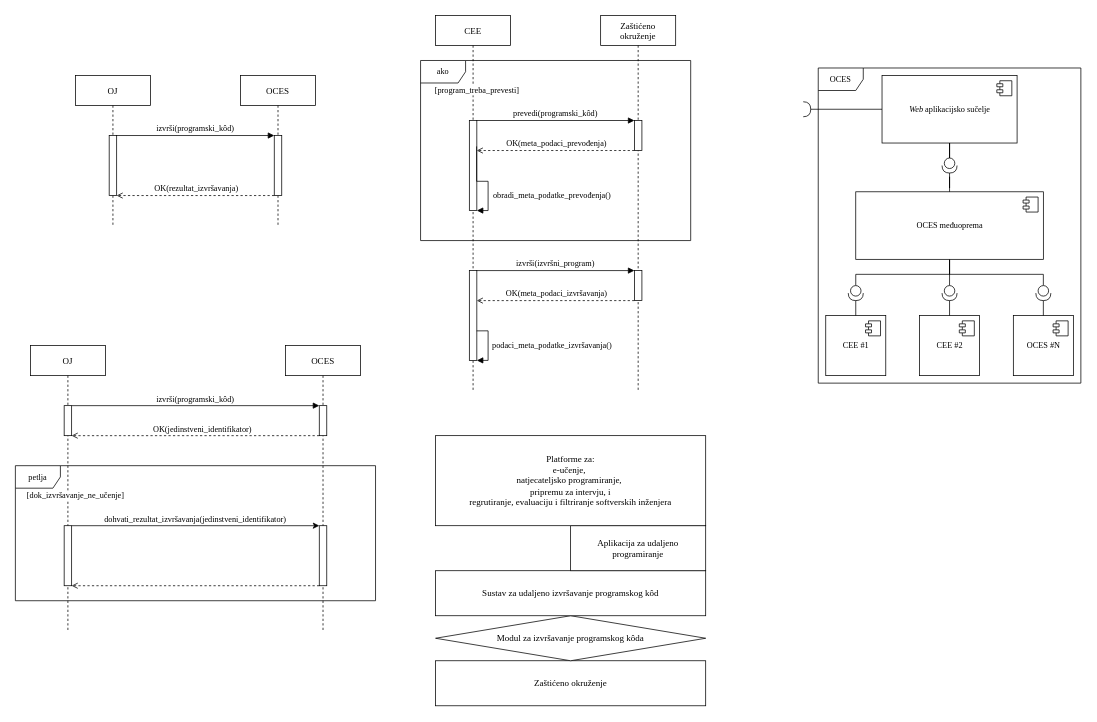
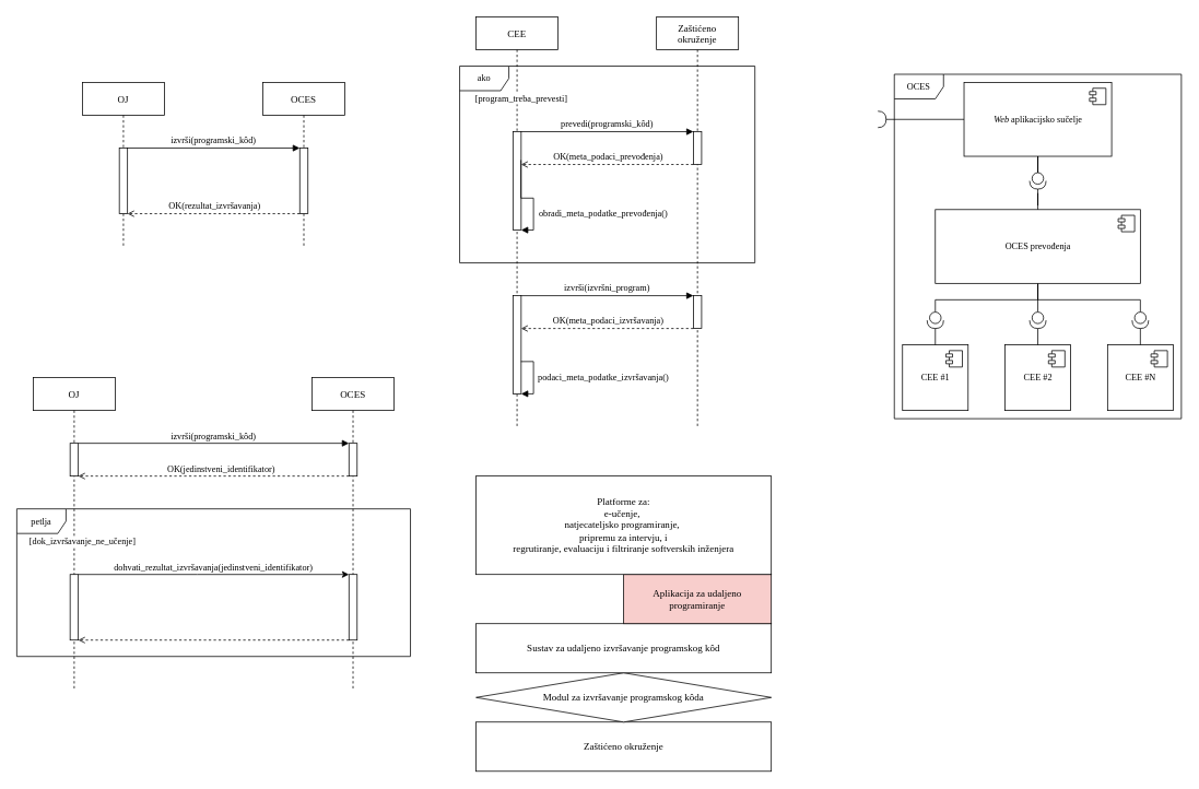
  <mxCell id="0" />
  <mxCell id="1" parent="0" />
  <mxCell id="2" value="OCES" style="shape=umlFrame;whiteSpace=wrap;html=1;labelBackgroundColor=#ffffff;fontFamily=Times New Roman;fontSize=11;align=center;verticalAlign=middle;" parent="1" vertex="1"><mxGeometry x="1090" y="90" width="350" height="420" as="geometry" /></mxCell>
  <mxCell id="3" value="petlja" style="shape=umlFrame;whiteSpace=wrap;html=1;verticalAlign=middle;fontFamily=Times New Roman;fontSize=11;" parent="1" vertex="1"><mxGeometry x="20" y="620" width="480" height="180" as="geometry" /></mxCell>
  <mxCell id="4" value="OJ" style="shape=umlLifeline;perimeter=lifelinePerimeter;container=1;collapsible=0;recursiveResize=0;rounded=0;shadow=0;strokeWidth=1;fontFamily=Times New Roman;" parent="1" vertex="1"><mxGeometry x="100" y="100" width="100" height="200" as="geometry" /></mxCell>
  <mxCell id="5" value="" style="points=[];perimeter=orthogonalPerimeter;rounded=0;shadow=0;strokeWidth=1;fontFamily=Times New Roman;" parent="4" vertex="1"><mxGeometry x="45" y="80" width="10" height="80" as="geometry" /></mxCell>
  <mxCell id="6" value="OCES" style="shape=umlLifeline;perimeter=lifelinePerimeter;container=1;collapsible=0;recursiveResize=0;rounded=0;shadow=0;strokeWidth=1;fontFamily=Times New Roman;" parent="1" vertex="1"><mxGeometry x="320" y="100" width="100" height="200" as="geometry" /></mxCell>
  <mxCell id="7" value="" style="points=[];perimeter=orthogonalPerimeter;rounded=0;shadow=0;strokeWidth=1;fontFamily=Times New Roman;" parent="6" vertex="1"><mxGeometry x="45" y="80" width="10" height="80" as="geometry" /></mxCell>
  <mxCell id="8" value="izvrši(programski_kôd)" style="verticalAlign=bottom;endArrow=block;entryX=0;entryY=0;shadow=0;strokeWidth=1;fontFamily=Times New Roman;" parent="1" source="5" target="7" edge="1"><mxGeometry relative="1" as="geometry"><mxPoint x="235" y="180" as="sourcePoint" /></mxGeometry></mxCell>
  <mxCell id="9" value="" style="edgeStyle=orthogonalEdgeStyle;rounded=0;orthogonalLoop=1;jettySize=auto;dashed=1;endArrow=open;endFill=0;verticalAlign=bottom;fontFamily=Times New Roman;" parent="1" source="7" target="5" edge="1"><mxGeometry relative="1" as="geometry"><Array as="points"><mxPoint x="330" y="260" /><mxPoint x="330" y="260" /></Array></mxGeometry></mxCell>
  <mxCell id="10" value="OK(rezultat_izvršavanja)" style="edgeLabel;html=1;align=center;verticalAlign=middle;resizable=0;points=[];fontFamily=Times New Roman;" parent="9" vertex="1" connectable="0"><mxGeometry x="-0.14" y="-2" relative="1" as="geometry"><mxPoint x="-15" y="-8" as="offset" /></mxGeometry></mxCell>
  <mxCell id="11" value="OJ" style="shape=umlLifeline;perimeter=lifelinePerimeter;container=1;collapsible=0;recursiveResize=0;rounded=0;shadow=0;strokeWidth=1;fontFamily=Times New Roman;" parent="1" vertex="1"><mxGeometry x="40" y="460" width="100" height="380" as="geometry" /></mxCell>
  <mxCell id="12" value="" style="points=[];perimeter=orthogonalPerimeter;rounded=0;shadow=0;strokeWidth=1;fontFamily=Times New Roman;" parent="11" vertex="1"><mxGeometry x="45" y="80" width="10" height="40" as="geometry" /></mxCell>
  <mxCell id="13" value="[dok_izvršavanje_ne_učenje]" style="text;html=1;align=center;verticalAlign=middle;resizable=0;points=[];autosize=1;strokeColor=none;fontSize=11;fontFamily=Times New Roman;labelBackgroundColor=#ffffff;" parent="11" vertex="1"><mxGeometry x="-10" y="190" width="140" height="20" as="geometry" /></mxCell>
  <mxCell id="14" value="OCES" style="shape=umlLifeline;perimeter=lifelinePerimeter;container=1;collapsible=0;recursiveResize=0;rounded=0;shadow=0;strokeWidth=1;fontFamily=Times New Roman;" parent="1" vertex="1"><mxGeometry x="380" y="460" width="100" height="380" as="geometry" /></mxCell>
  <mxCell id="15" value="" style="points=[];perimeter=orthogonalPerimeter;rounded=0;shadow=0;strokeWidth=1;fontFamily=Times New Roman;" parent="14" vertex="1"><mxGeometry x="45" y="80" width="10" height="40" as="geometry" /></mxCell>
  <mxCell id="16" value="" style="points=[];perimeter=orthogonalPerimeter;rounded=0;shadow=0;strokeWidth=1;fontFamily=Times New Roman;" parent="14" vertex="1"><mxGeometry x="-295" y="240" width="10" height="80" as="geometry" /></mxCell>
  <mxCell id="17" style="edgeStyle=orthogonalEdgeStyle;rounded=0;orthogonalLoop=1;jettySize=auto;html=0;endArrow=open;endFill=0;verticalAlign=bottom;dashed=1;fontFamily=Times New Roman;" parent="14" source="18" target="16" edge="1"><mxGeometry relative="1" as="geometry"><Array as="points"><mxPoint x="-130" y="320" /><mxPoint x="-130" y="320" /></Array></mxGeometry></mxCell>
  <mxCell id="18" value="" style="points=[];perimeter=orthogonalPerimeter;rounded=0;shadow=0;strokeWidth=1;fontFamily=Times New Roman;" parent="14" vertex="1"><mxGeometry x="45" y="240" width="10" height="80" as="geometry" /></mxCell>
  <mxCell id="19" value="dohvati_rezultat_izvršavanja(jedinstveni_identifikator)" style="edgeStyle=orthogonalEdgeStyle;rounded=0;orthogonalLoop=1;jettySize=auto;html=0;endArrow=classic;endFill=1;verticalAlign=bottom;fontFamily=Times New Roman;" parent="14" source="16" target="18" edge="1"><mxGeometry relative="1" as="geometry"><Array as="points"><mxPoint x="-140" y="240" /><mxPoint x="-140" y="240" /></Array></mxGeometry></mxCell>
  <mxCell id="20" value="izvrši(programski_kôd)" style="verticalAlign=bottom;endArrow=block;entryX=0;entryY=0;shadow=0;strokeWidth=1;fontFamily=Times New Roman;" parent="1" source="12" target="15" edge="1"><mxGeometry relative="1" as="geometry"><mxPoint x="175" y="540" as="sourcePoint" /></mxGeometry></mxCell>
  <mxCell id="21" value="" style="edgeStyle=orthogonalEdgeStyle;rounded=0;orthogonalLoop=1;jettySize=auto;dashed=1;endArrow=open;endFill=0;verticalAlign=bottom;fontFamily=Times New Roman;" parent="1" source="15" target="12" edge="1"><mxGeometry relative="1" as="geometry"><Array as="points"><mxPoint x="230" y="580" /><mxPoint x="230" y="580" /></Array></mxGeometry></mxCell>
  <mxCell id="22" value="OK(jedinstveni_identifikator)" style="edgeLabel;html=1;align=center;verticalAlign=middle;resizable=0;points=[];fontFamily=Times New Roman;" parent="21" vertex="1" connectable="0"><mxGeometry x="-0.14" y="-2" relative="1" as="geometry"><mxPoint x="-15" y="-8" as="offset" /></mxGeometry></mxCell>
  <mxCell id="23" value="&lt;font face=&quot;Times New Roman&quot;&gt;Zaštićeno okruženje&lt;/font&gt;" style="rounded=0;whiteSpace=wrap;html=1;verticalAlign=middle;" parent="1" vertex="1"><mxGeometry x="580" y="880" width="360" height="60" as="geometry" /></mxCell>
  <mxCell id="24" value="&lt;font face=&quot;Times New Roman&quot;&gt;Modul za izvršavanje programskog kôda&lt;/font&gt;" style="rhombus;whiteSpace=wrap;html=1;verticalAlign=middle;" parent="1" vertex="1"><mxGeometry x="580" y="820" width="360" height="60" as="geometry" /></mxCell>
  <mxCell id="25" value="&lt;span style=&quot;font-family: &amp;#34;times new roman&amp;#34;&quot;&gt;Sustav za udaljeno izvršavanje programskog kôd&lt;/span&gt;" style="rounded=0;whiteSpace=wrap;html=1;verticalAlign=middle;" parent="1" vertex="1"><mxGeometry x="580" y="760" width="360" height="60" as="geometry" /></mxCell>
- <mxCell id="26" value="&lt;span style=&quot;font-family: &amp;#34;times new roman&amp;#34;&quot;&gt;Aplikacija za udaljeno programiranje&lt;/span&gt;" style="rounded=0;whiteSpace=wrap;html=1;verticalAlign=middle;" parent="1" vertex="1"><mxGeometry x="760" y="700" width="180" height="60" as="geometry" /></mxCell>
+ <mxCell id="26" value="&lt;span style=&quot;font-family: &amp;#34;times new roman&amp;#34;&quot;&gt;Aplikacija za udaljeno programiranje&lt;/span&gt;" style="rounded=0;whiteSpace=wrap;html=1;verticalAlign=middle;fillColor=#f8cecc;" parent="1" vertex="1"><mxGeometry x="760" y="700" width="180" height="60" as="geometry" /></mxCell>
  <mxCell id="27" value="&lt;div&gt;&lt;span style=&quot;font-family: &amp;#34;times new roman&amp;#34;&quot;&gt;Platforme za:&lt;/span&gt;&lt;/div&gt;&lt;span style=&quot;font-family: &amp;#34;times new roman&amp;#34;&quot;&gt;&lt;div&gt;&lt;span&gt;e-učenje,&amp;nbsp;&lt;/span&gt;&lt;/div&gt;&lt;/span&gt;&lt;span style=&quot;font-family: &amp;#34;times new roman&amp;#34;&quot;&gt;&lt;div&gt;&lt;span&gt;natjecateljsko programiranje,&amp;nbsp;&lt;/span&gt;&lt;/div&gt;&lt;/span&gt;&lt;span style=&quot;font-family: &amp;#34;times new roman&amp;#34;&quot;&gt;&lt;div&gt;&lt;span&gt;pripremu za intervju, i&lt;/span&gt;&lt;/div&gt;&lt;/span&gt;&lt;span style=&quot;font-family: &amp;#34;times new roman&amp;#34;&quot;&gt;&lt;div&gt;&lt;span&gt;regrutiranje, evaluaciju i filtriranje softverskih inženjera&lt;/span&gt;&lt;/div&gt;&lt;/span&gt;" style="rounded=0;whiteSpace=wrap;html=1;verticalAlign=middle;align=center;" parent="1" vertex="1"><mxGeometry x="580" y="580" width="360" height="120" as="geometry" /></mxCell>
  <mxCell id="28" value="CEE" style="shape=umlLifeline;perimeter=lifelinePerimeter;container=1;collapsible=0;recursiveResize=0;rounded=0;shadow=0;strokeWidth=1;fontFamily=Times New Roman;" parent="1" vertex="1"><mxGeometry x="580" width="100" height="500" as="geometry" y="20" /></mxCell>
  <mxCell id="29" value="" style="points=[];perimeter=orthogonalPerimeter;rounded=0;shadow=0;strokeWidth=1;fontFamily=Times New Roman;" parent="28" vertex="1"><mxGeometry x="45" y="140" width="10" height="120" as="geometry" /></mxCell>
  <mxCell id="30" style="edgeStyle=orthogonalEdgeStyle;rounded=0;orthogonalLoop=1;jettySize=auto;html=0;fontFamily=Times New Roman;endArrow=block;endFill=1;verticalAlign=bottom;exitX=0.967;exitY=0.288;exitDx=0;exitDy=0;exitPerimeter=0;" parent="28" source="29" edge="1"><mxGeometry relative="1" as="geometry"><mxPoint x="55" y="260" as="targetPoint" /><Array as="points"><mxPoint x="70" y="221" /><mxPoint x="70" y="260" /></Array></mxGeometry></mxCell>
  <mxCell id="31" value="" style="points=[];perimeter=orthogonalPerimeter;rounded=0;shadow=0;strokeWidth=1;fontFamily=Times New Roman;" parent="28" vertex="1"><mxGeometry x="45" y="340" width="10" height="120" as="geometry" /></mxCell>
  <mxCell id="32" value="Zaštićeno&#10;okruženje" style="shape=umlLifeline;perimeter=lifelinePerimeter;container=1;collapsible=0;recursiveResize=0;rounded=0;shadow=0;strokeWidth=1;fontFamily=Times New Roman;" parent="1" vertex="1"><mxGeometry x="800" width="100" height="500" as="geometry" y="20" /></mxCell>
  <mxCell id="33" value="" style="points=[];perimeter=orthogonalPerimeter;rounded=0;shadow=0;strokeWidth=1;fontFamily=Times New Roman;" parent="32" vertex="1"><mxGeometry x="45" y="140" width="10" height="40" as="geometry" /></mxCell>
  <mxCell id="34" value="" style="points=[];perimeter=orthogonalPerimeter;rounded=0;shadow=0;strokeWidth=1;fontFamily=Times New Roman;" parent="32" vertex="1"><mxGeometry x="45" y="340" width="10" height="40" as="geometry" /></mxCell>
  <mxCell id="35" value="izvrši(izvršni_program)" style="verticalAlign=bottom;endArrow=block;entryX=0;entryY=0;shadow=0;strokeWidth=1;fontFamily=Times New Roman;" parent="32" target="34" edge="1"><mxGeometry relative="1" as="geometry"><mxPoint x="-165" y="340" as="sourcePoint" /></mxGeometry></mxCell>
  <mxCell id="36" value="" style="edgeStyle=orthogonalEdgeStyle;rounded=0;orthogonalLoop=1;jettySize=auto;dashed=1;endArrow=open;endFill=0;verticalAlign=bottom;fontFamily=Times New Roman;" parent="32" source="34" edge="1"><mxGeometry relative="1" as="geometry"><Array as="points"><mxPoint x="10" y="380" /><mxPoint x="10" y="380" /></Array><mxPoint x="-165" y="380" as="targetPoint" /></mxGeometry></mxCell>
  <mxCell id="37" value="OK(meta_podaci_izvršavanja)" style="edgeLabel;html=1;align=center;verticalAlign=middle;resizable=0;points=[];fontFamily=Times New Roman;fontSize=11;" parent="36" vertex="1" connectable="0"><mxGeometry x="-0.14" y="-2" relative="1" as="geometry"><mxPoint x="-15" y="-8" as="offset" /></mxGeometry></mxCell>
  <mxCell id="38" value="prevedi(programski_kôd)" style="verticalAlign=bottom;endArrow=block;entryX=0;entryY=0;shadow=0;strokeWidth=1;fontFamily=Times New Roman;" parent="1" source="29" target="33" edge="1"><mxGeometry relative="1" as="geometry"><mxPoint x="715" y="160" as="sourcePoint" /></mxGeometry></mxCell>
  <mxCell id="39" value="" style="edgeStyle=orthogonalEdgeStyle;rounded=0;orthogonalLoop=1;jettySize=auto;dashed=1;endArrow=open;endFill=0;verticalAlign=bottom;fontFamily=Times New Roman;" parent="1" source="33" target="29" edge="1"><mxGeometry relative="1" as="geometry"><Array as="points"><mxPoint x="810" y="200" /><mxPoint x="810" y="200" /></Array></mxGeometry></mxCell>
  <mxCell id="40" value="OK(meta_podaci_prevođenja)" style="edgeLabel;html=1;align=center;verticalAlign=middle;resizable=0;points=[];fontFamily=Times New Roman;" parent="39" vertex="1" connectable="0"><mxGeometry x="-0.14" y="-2" relative="1" as="geometry"><mxPoint x="-15" y="-8" as="offset" /></mxGeometry></mxCell>
  <mxCell id="41" value="&lt;font style=&quot;font-size: 11px;&quot;&gt;obradi_meta_podatke_prevođenja()&lt;/font&gt;" style="text;html=1;align=center;verticalAlign=middle;resizable=0;points=[];autosize=1;strokeColor=none;fontFamily=Times New Roman;fontSize=11;" parent="1" vertex="1"><mxGeometry x="650" y="250" width="170" height="20" as="geometry" /></mxCell>
  <mxCell id="42" value="&lt;font style=&quot;font-size: 11px&quot;&gt;podaci_meta_podatke_izvršavanja()&lt;/font&gt;" style="text;html=1;align=center;verticalAlign=middle;resizable=0;points=[];autosize=1;strokeColor=none;fontFamily=Times New Roman;fontSize=11;" parent="1" vertex="1"><mxGeometry x="650" y="450" width="170" height="20" as="geometry" /></mxCell>
  <mxCell id="43" style="edgeStyle=orthogonalEdgeStyle;rounded=0;orthogonalLoop=1;jettySize=auto;html=0;fontFamily=Times New Roman;endArrow=block;endFill=1;verticalAlign=bottom;exitX=0.967;exitY=0.288;exitDx=0;exitDy=0;exitPerimeter=0;" parent="1" edge="1"><mxGeometry relative="1" as="geometry"><mxPoint x="634.67" y="440.34" as="sourcePoint" /><mxPoint x="635" y="479.7" as="targetPoint" /><Array as="points"><mxPoint x="650" y="440" /><mxPoint x="650" y="480" /><mxPoint x="635" y="480" /></Array></mxGeometry></mxCell>
  <mxCell id="44" value="ako" style="shape=umlFrame;whiteSpace=wrap;html=1;fontFamily=Times New Roman;fontSize=11;align=center;verticalAlign=middle;" parent="1" vertex="1"><mxGeometry x="560" y="80" width="360" height="240" as="geometry" /></mxCell>
  <mxCell id="45" value="&lt;font style=&quot;font-size: 11px&quot;&gt;[program_treba_prevesti]&lt;/font&gt;" style="text;html=1;align=center;verticalAlign=middle;resizable=0;points=[];autosize=1;strokeColor=none;fontSize=11;fontFamily=Times New Roman;labelBackgroundColor=#ffffff;" parent="1" vertex="1"><mxGeometry x="570" y="110" width="130" height="20" as="geometry" /></mxCell>
  <mxCell id="46" value="&lt;i&gt;Web&lt;/i&gt; aplikacijsko sučelje" style="html=1;dropTarget=0;labelBackgroundColor=#ffffff;fontFamily=Times New Roman;fontSize=11;align=center;verticalAlign=middle;" parent="1" vertex="1"><mxGeometry x="1175" y="100" width="180" height="90" as="geometry" /></mxCell>
  <mxCell id="47" value="" style="shape=module;jettyWidth=8;jettyHeight=4;" parent="46" vertex="1"><mxGeometry x="1" width="20" height="20" relative="1" as="geometry"><mxPoint x="-27" y="7" as="offset" /></mxGeometry></mxCell>
  <mxCell id="48" style="edgeStyle=orthogonalEdgeStyle;rounded=0;orthogonalLoop=1;jettySize=auto;html=0;exitX=0.5;exitY=1;exitDx=0;exitDy=0;entryX=0;entryY=0.5;entryDx=0;entryDy=0;entryPerimeter=0;fontFamily=Times New Roman;fontSize=11;endArrow=none;endFill=0;verticalAlign=bottom;" parent="1" source="51" target="60" edge="1"><mxGeometry relative="1" as="geometry" /></mxCell>
  <mxCell id="49" style="edgeStyle=orthogonalEdgeStyle;rounded=0;orthogonalLoop=1;jettySize=auto;html=0;exitX=0.5;exitY=1;exitDx=0;exitDy=0;entryX=0;entryY=0.5;entryDx=0;entryDy=0;entryPerimeter=0;fontFamily=Times New Roman;fontSize=11;endArrow=none;endFill=0;verticalAlign=bottom;" parent="1" source="51" target="62" edge="1"><mxGeometry relative="1" as="geometry" /></mxCell>
  <mxCell id="50" style="edgeStyle=orthogonalEdgeStyle;rounded=0;orthogonalLoop=1;jettySize=auto;html=0;exitX=0.5;exitY=1;exitDx=0;exitDy=0;entryX=0;entryY=0.5;entryDx=0;entryDy=0;entryPerimeter=0;fontFamily=Times New Roman;fontSize=11;endArrow=none;endFill=0;verticalAlign=bottom;" parent="1" source="51" target="69" edge="1"><mxGeometry relative="1" as="geometry" /></mxCell>
- <mxCell id="51" value="OCES međuoprema" style="html=1;dropTarget=0;labelBackgroundColor=#ffffff;fontFamily=Times New Roman;fontSize=11;align=center;verticalAlign=middle;" parent="1" vertex="1"><mxGeometry x="1140" y="255" width="250" height="90" as="geometry" /></mxCell>
+ <mxCell id="51" value="OCES prevođenja" style="html=1;dropTarget=0;labelBackgroundColor=#ffffff;fontFamily=Times New Roman;fontSize=11;align=center;verticalAlign=middle;" parent="1" vertex="1"><mxGeometry x="1140" y="255" width="250" height="90" as="geometry" /></mxCell>
  <mxCell id="52" value="" style="shape=module;jettyWidth=8;jettyHeight=4;" parent="51" vertex="1"><mxGeometry x="1" width="20" height="20" relative="1" as="geometry"><mxPoint x="-27" y="7" as="offset" /></mxGeometry></mxCell>
  <mxCell id="53" value="CEE #1" style="html=1;dropTarget=0;labelBackgroundColor=#ffffff;fontFamily=Times New Roman;fontSize=11;align=center;verticalAlign=middle;" parent="1" vertex="1"><mxGeometry x="1100" y="420" width="80" height="80" as="geometry" /></mxCell>
  <mxCell id="54" value="" style="shape=module;jettyWidth=8;jettyHeight=4;" parent="53" vertex="1"><mxGeometry x="1" width="20" height="20" relative="1" as="geometry"><mxPoint x="-27" y="7" as="offset" /></mxGeometry></mxCell>
  <mxCell id="55" value="CEE #2" style="html=1;dropTarget=0;labelBackgroundColor=#ffffff;fontFamily=Times New Roman;fontSize=11;align=center;verticalAlign=middle;" parent="1" vertex="1"><mxGeometry x="1225" y="420" width="80" height="80" as="geometry" /></mxCell>
  <mxCell id="56" value="" style="shape=module;jettyWidth=8;jettyHeight=4;" parent="55" vertex="1"><mxGeometry x="1" width="20" height="20" relative="1" as="geometry"><mxPoint x="-27" y="7" as="offset" /></mxGeometry></mxCell>
- <mxCell id="57" value="OCES #N" style="html=1;dropTarget=0;labelBackgroundColor=#ffffff;fontFamily=Times New Roman;fontSize=11;align=center;verticalAlign=middle;" parent="1" vertex="1"><mxGeometry x="1350" y="420" width="80" height="80" as="geometry" /></mxCell>
+ <mxCell id="57" value="CEE #N" style="html=1;dropTarget=0;labelBackgroundColor=#ffffff;fontFamily=Times New Roman;fontSize=11;align=center;verticalAlign=middle;" parent="1" vertex="1"><mxGeometry x="1350" y="420" width="80" height="80" as="geometry" /></mxCell>
  <mxCell id="58" value="" style="shape=module;jettyWidth=8;jettyHeight=4;" parent="57" vertex="1"><mxGeometry x="1" width="20" height="20" relative="1" as="geometry"><mxPoint x="-27" y="7" as="offset" /></mxGeometry></mxCell>
  <mxCell id="59" style="edgeStyle=orthogonalEdgeStyle;rounded=0;orthogonalLoop=1;jettySize=auto;html=0;exitX=1;exitY=0.5;exitDx=0;exitDy=0;exitPerimeter=0;entryX=0.5;entryY=0;entryDx=0;entryDy=0;fontFamily=Times New Roman;fontSize=11;endArrow=none;endFill=0;verticalAlign=bottom;" parent="1" source="60" target="53" edge="1"><mxGeometry relative="1" as="geometry" /></mxCell>
  <mxCell id="60" value="" style="shape=providedRequiredInterface;html=1;verticalLabelPosition=bottom;labelBackgroundColor=#ffffff;fontFamily=Times New Roman;fontSize=11;align=center;verticalAlign=middle;rotation=90;" parent="1" vertex="1"><mxGeometry x="1130" y="380" width="20" height="20" as="geometry" /></mxCell>
  <mxCell id="61" style="edgeStyle=orthogonalEdgeStyle;rounded=0;orthogonalLoop=1;jettySize=auto;html=0;exitX=1;exitY=0.5;exitDx=0;exitDy=0;exitPerimeter=0;entryX=0.5;entryY=0;entryDx=0;entryDy=0;fontFamily=Times New Roman;fontSize=11;endArrow=none;endFill=0;verticalAlign=bottom;" parent="1" source="62" target="57" edge="1"><mxGeometry relative="1" as="geometry" /></mxCell>
  <mxCell id="62" value="" style="shape=providedRequiredInterface;html=1;verticalLabelPosition=bottom;labelBackgroundColor=#ffffff;fontFamily=Times New Roman;fontSize=11;align=center;verticalAlign=middle;rotation=90;" parent="1" vertex="1"><mxGeometry x="1380" y="380" width="20" height="20" as="geometry" /></mxCell>
  <mxCell id="63" value="" style="edgeStyle=orthogonalEdgeStyle;rounded=0;orthogonalLoop=1;jettySize=auto;html=0;fontFamily=Times New Roman;fontSize=11;endArrow=none;endFill=0;verticalAlign=bottom;" parent="1" source="65" target="51" edge="1"><mxGeometry relative="1" as="geometry" /></mxCell>
  <mxCell id="64" value="" style="edgeStyle=orthogonalEdgeStyle;rounded=0;orthogonalLoop=1;jettySize=auto;html=0;fontFamily=Times New Roman;fontSize=11;endArrow=none;endFill=0;verticalAlign=bottom;" parent="1" source="65" target="46" edge="1"><mxGeometry relative="1" as="geometry" /></mxCell>
  <mxCell id="65" value="" style="shape=providedRequiredInterface;html=1;verticalLabelPosition=bottom;labelBackgroundColor=#ffffff;fontFamily=Times New Roman;fontSize=11;align=center;verticalAlign=middle;rotation=90;" parent="1" vertex="1"><mxGeometry x="1255" y="210" width="20" height="20" as="geometry" /></mxCell>
  <mxCell id="66" style="edgeStyle=orthogonalEdgeStyle;rounded=0;orthogonalLoop=1;jettySize=auto;html=0;entryX=0;entryY=0.5;entryDx=0;entryDy=0;fontFamily=Times New Roman;fontSize=11;endArrow=none;endFill=0;verticalAlign=bottom;" parent="1" source="67" target="46" edge="1"><mxGeometry relative="1" as="geometry" /></mxCell>
  <mxCell id="67" value="" style="shape=requiredInterface;html=1;verticalLabelPosition=bottom;labelBackgroundColor=#ffffff;fontFamily=Times New Roman;fontSize=11;align=center;verticalAlign=middle;" parent="1" vertex="1"><mxGeometry x="1070" y="135" width="10" height="20" as="geometry" /></mxCell>
  <mxCell id="68" style="edgeStyle=orthogonalEdgeStyle;rounded=0;orthogonalLoop=1;jettySize=auto;html=0;exitX=1;exitY=0.5;exitDx=0;exitDy=0;exitPerimeter=0;entryX=0.5;entryY=0;entryDx=0;entryDy=0;fontFamily=Times New Roman;fontSize=11;endArrow=none;endFill=0;verticalAlign=bottom;" parent="1" source="69" target="55" edge="1"><mxGeometry relative="1" as="geometry" /></mxCell>
  <mxCell id="69" value="" style="shape=providedRequiredInterface;html=1;verticalLabelPosition=bottom;labelBackgroundColor=#ffffff;fontFamily=Times New Roman;fontSize=11;align=center;verticalAlign=middle;rotation=90;" parent="1" vertex="1"><mxGeometry x="1255" y="380" width="20" height="20" as="geometry" /></mxCell>
